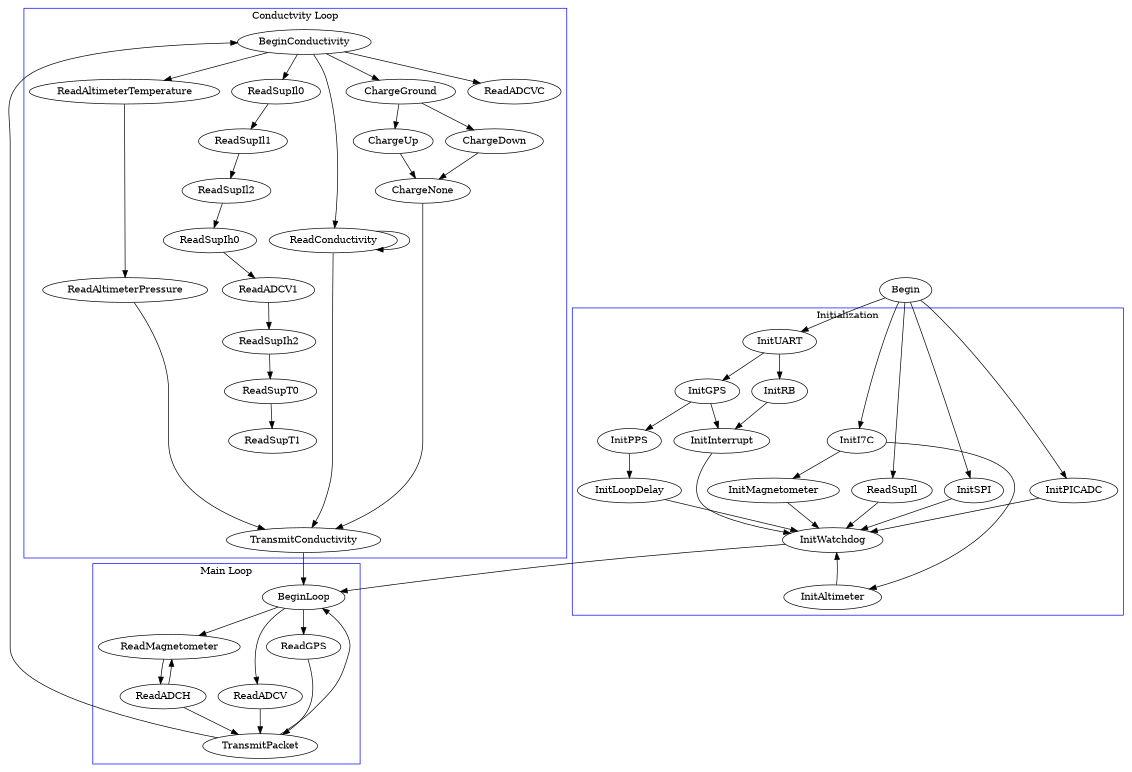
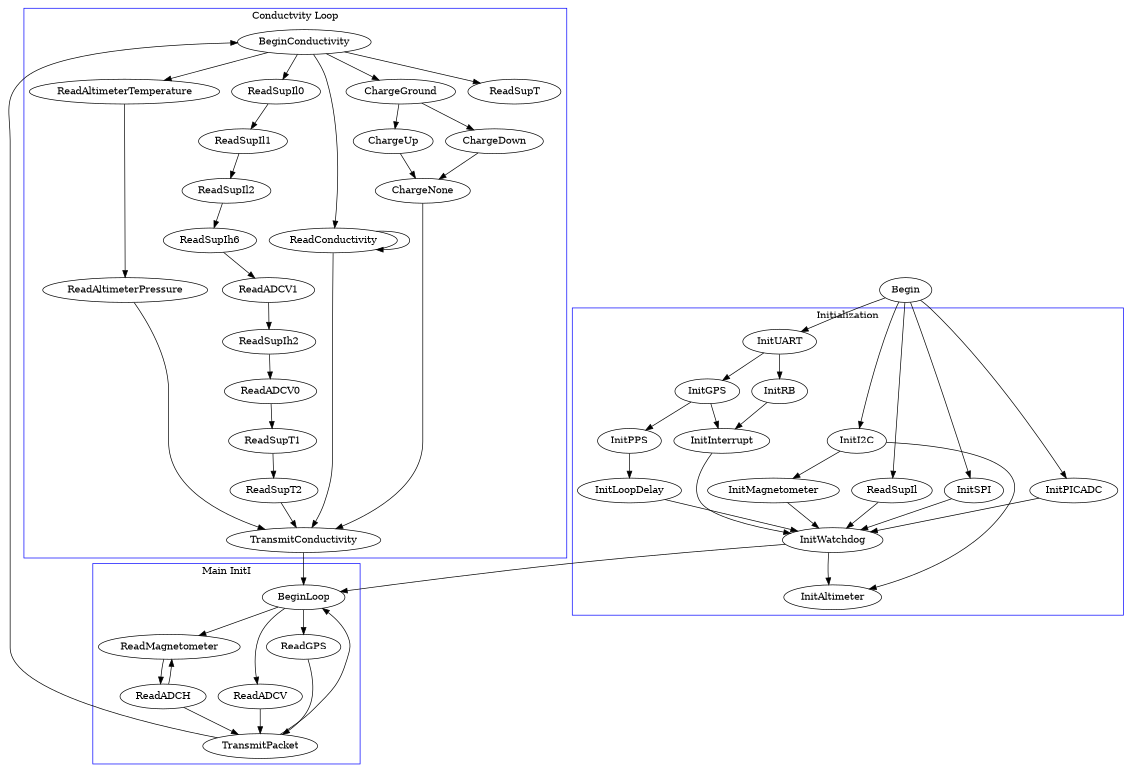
  digraph {
    n1 [label=ReadSupIl]
    InitWatchdog
    InitUART
    InitGPS
    InitRB
    InitSPI
    InitPICADC
    InitInterrupt
    InitPPS
-   InitI2C [label=InitI7C]
+   InitI2C
    InitMagnetometer
    InitAltimeter
    InitLoopDelay
    BeginLoop
    ReadMagnetometer
    ReadADCV
    ReadGPS
    ReadADCH
    TransmitPacket
    BeginConductivity
    ChargeGround
-   ReadADCVC
+   ReadADCVC [label=ReadSupT]
    ReadAltimeterTemperature
    ReadSupIl0
    ReadConductivity
    ChargeUp
    ChargeDown
    ChargeNone
    TransmitConductivity
    ReadAltimeterPressure
    ReadSupIl1
    ReadSupIl2
-   ReadSupIh0
+   ReadSupIh0 [label=ReadSupIh6]
    n34 [label=ReadADCV1]
    ReadSupIh2
-   ReadSupT0
+   ReadSupT0 [label=ReadADCV0]
    ReadSupT1
+   ReadSupT2
    Begin
    subgraph cluster_1 {
      color=blue
      label=Initialization
      n1
      InitWatchdog
      InitUART
      InitGPS
      InitRB
      InitSPI
      InitPICADC
      InitInterrupt
      InitPPS
      InitI2C
      InitMagnetometer
      InitAltimeter
      InitLoopDelay
    }
    subgraph cluster_2 {
      color=blue
-     label="Main Loop"
+     label="Main InitI"
      BeginLoop
      ReadMagnetometer
      ReadADCV
      ReadGPS
      ReadADCH
      TransmitPacket
    }
    subgraph cluster_3 {
      color=blue
      label="Conductvity Loop"
      BeginConductivity
      ChargeGround
      ReadADCVC
      ReadAltimeterTemperature
      ReadSupIl0
      ReadConductivity
      ChargeUp
      ChargeDown
      ChargeNone
      TransmitConductivity
      ReadAltimeterPressure
      ReadSupIl1
      ReadSupIl2
      ReadSupIh0
      n34
      ReadSupIh2
      ReadSupT0
      ReadSupT1
+     ReadSupT2
    }
    n1 -> InitWatchdog
    InitWatchdog -> BeginLoop
    InitUART -> InitGPS
    InitUART -> InitRB
    InitGPS -> InitInterrupt
    InitGPS -> InitPPS
    InitRB -> InitInterrupt
    InitSPI -> InitWatchdog
    InitPICADC -> InitWatchdog
    InitInterrupt -> InitWatchdog
    InitPPS -> InitLoopDelay
    InitI2C -> InitMagnetometer
    InitI2C -> InitAltimeter
    InitMagnetometer -> InitWatchdog
-   InitAltimeter -> InitWatchdog
+   InitWatchdog -> InitAltimeter
    InitLoopDelay -> InitWatchdog
    BeginLoop -> ReadMagnetometer
    BeginLoop -> ReadADCV
    BeginLoop -> ReadGPS
    ReadMagnetometer -> ReadADCH
    ReadADCV -> TransmitPacket
    ReadGPS -> TransmitPacket
    ReadADCH -> ReadMagnetometer
    ReadADCH -> TransmitPacket
    TransmitPacket -> BeginLoop
    TransmitPacket -> BeginConductivity
    BeginConductivity -> ChargeGround
    BeginConductivity -> ReadADCVC
    BeginConductivity -> ReadAltimeterTemperature
    BeginConductivity -> ReadSupIl0
    BeginConductivity -> ReadConductivity
    ChargeGround -> ChargeUp
    ChargeGround -> ChargeDown
    ReadAltimeterTemperature -> ReadAltimeterPressure
    ReadSupIl0 -> ReadSupIl1
    ReadConductivity -> ReadConductivity
    ReadConductivity -> TransmitConductivity
    ChargeUp -> ChargeNone
    ChargeDown -> ChargeNone
    ChargeNone -> TransmitConductivity
    TransmitConductivity -> BeginLoop
    ReadAltimeterPressure -> TransmitConductivity
    ReadSupIl1 -> ReadSupIl2
    ReadSupIl2 -> ReadSupIh0
    ReadSupIh0 -> n34
    n34 -> ReadSupIh2
    ReadSupIh2 -> ReadSupT0
    ReadSupT0 -> ReadSupT1
+   ReadSupT1 -> ReadSupT2
+   ReadSupT2 -> TransmitConductivity
    Begin -> n1
    Begin -> InitUART
    Begin -> InitSPI
    Begin -> InitPICADC
    Begin -> InitI2C
  }
